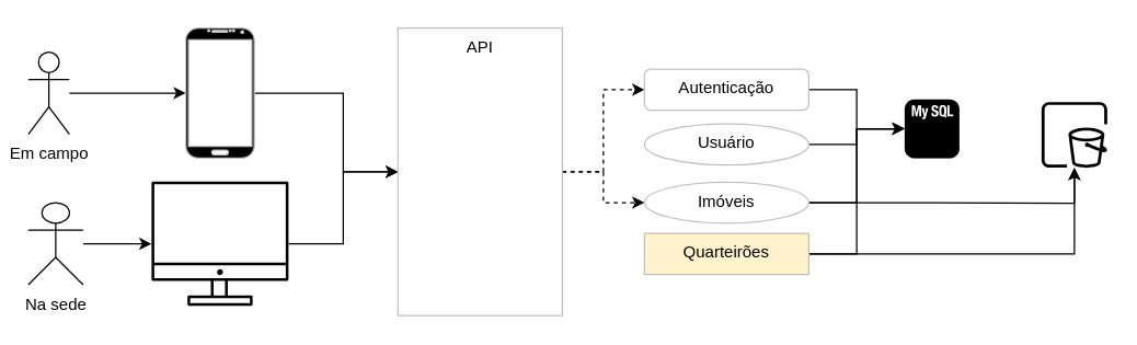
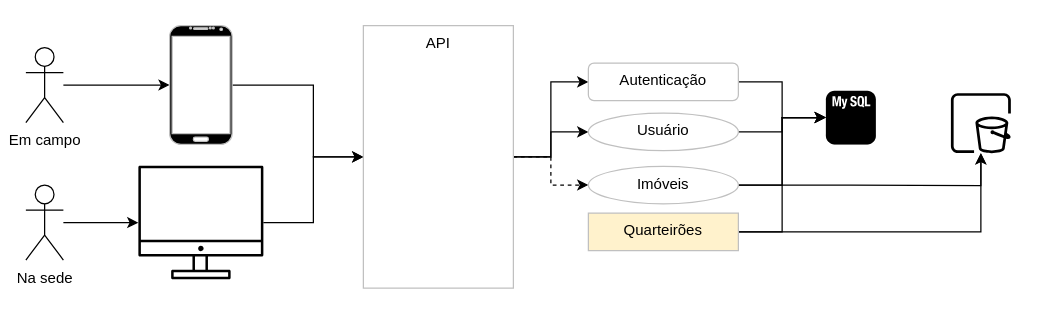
  <mxCell id="0" />
  <mxCell id="1" parent="0" />
  <mxCell id="2" value="" style="edgeStyle=orthogonalEdgeStyle;rounded=0;orthogonalLoop=1;jettySize=auto;html=1;" parent="1" source="3" target="5" edge="1"><mxGeometry relative="1" as="geometry"><mxPoint x="145" y="67.5" as="targetPoint" /></mxGeometry></mxCell>
  <mxCell id="3" value="Em campo&lt;br&gt;" style="shape=umlActor;verticalLabelPosition=bottom;verticalAlign=top;html=1;outlineConnect=0;" parent="1" vertex="1"><mxGeometry x="20" y="37.5" width="30" height="60" as="geometry" /></mxCell>
  <mxCell id="4" style="edgeStyle=orthogonalEdgeStyle;rounded=0;orthogonalLoop=1;jettySize=auto;html=1;entryX=0;entryY=0.5;entryDx=0;entryDy=0;" parent="1" source="5" target="13" edge="1"><mxGeometry relative="1" as="geometry"><Array as="points"><mxPoint x="250" y="67.5" /><mxPoint x="250" y="125.5" /></Array></mxGeometry></mxCell>
  <mxCell id="5" value="" style="verticalLabelPosition=bottom;verticalAlign=top;html=1;shadow=0;dashed=0;strokeWidth=1;shape=mxgraph.android.phone2;strokeColor=#c0c0c0;fillColor=#000000;" parent="1" vertex="1"><mxGeometry x="135" y="20" width="50" height="95" as="geometry" /></mxCell>
  <mxCell id="6" style="edgeStyle=orthogonalEdgeStyle;rounded=0;orthogonalLoop=1;jettySize=auto;html=1;" parent="1" source="7" target="9" edge="1"><mxGeometry relative="1" as="geometry" /></mxCell>
- <mxCell id="7" value="Na sede&lt;br&gt;" style="shape=umlActor;verticalLabelPosition=bottom;verticalAlign=top;html=1;outlineConnect=0;" parent="1" vertex="1"><mxGeometry x="20" y="147.5" width="40" height="60" as="geometry" /></mxCell>
+ <mxCell id="7" value="Na sede&lt;br&gt;" style="shape=umlActor;verticalLabelPosition=bottom;verticalAlign=top;html=1;outlineConnect=0;" parent="1" vertex="1"><mxGeometry x="20" y="147.5" width="30" height="60" as="geometry" /></mxCell>
  <mxCell id="8" style="edgeStyle=orthogonalEdgeStyle;rounded=0;orthogonalLoop=1;jettySize=auto;html=1;entryX=0;entryY=0.5;entryDx=0;entryDy=0;" parent="1" source="9" target="13" edge="1"><mxGeometry relative="1" as="geometry"><Array as="points"><mxPoint x="250" y="177.5" /><mxPoint x="250" y="125.5" /></Array></mxGeometry></mxCell>
  <mxCell id="9" value="" style="sketch=0;outlineConnect=0;gradientColor=none;fontColor=#545B64;strokeColor=none;fillColor=#000000;dashed=0;verticalLabelPosition=bottom;verticalAlign=top;align=center;html=1;fontSize=12;fontStyle=0;aspect=fixed;shape=mxgraph.aws4.illustration_desktop;pointerEvents=1" parent="1" vertex="1"><mxGeometry x="110" y="132" width="100" height="91" as="geometry" /></mxCell>
- <mxCell id="10" value="" style="edgeStyle=orthogonalEdgeStyle;rounded=0;orthogonalLoop=1;jettySize=auto;html=1;entryX=0;entryY=0.5;entryDx=0;entryDy=0;dashed=1;" parent="1" source="13" target="15" edge="1"><mxGeometry relative="1" as="geometry" /></mxCell>
+ <mxCell id="10" value="" style="edgeStyle=orthogonalEdgeStyle;rounded=0;orthogonalLoop=1;jettySize=auto;html=1;entryX=0;entryY=0.5;entryDx=0;entryDy=0;" parent="1" source="13" target="15" edge="1"><mxGeometry relative="1" as="geometry" /></mxCell>
+ <mxCell id="11" style="edgeStyle=orthogonalEdgeStyle;rounded=0;orthogonalLoop=1;jettySize=auto;html=1;entryX=0;entryY=0.5;entryDx=0;entryDy=0;" edge="1" parent="1" source="13" target="17"><mxGeometry relative="1" as="geometry"><mxPoint x="470" y="27.5" as="targetPoint" /></mxGeometry></mxCell>
  <mxCell id="12" style="edgeStyle=orthogonalEdgeStyle;rounded=0;orthogonalLoop=1;jettySize=auto;html=1;dashed=1;" edge="1" parent="1" source="13" target="20"><mxGeometry relative="1" as="geometry"><mxPoint x="470" y="27.5" as="targetPoint" /></mxGeometry></mxCell>
  <mxCell id="13" value="API&lt;br&gt;" style="whiteSpace=wrap;html=1;verticalAlign=top;strokeColor=#c0c0c0;shadow=0;dashed=0;strokeWidth=1;" parent="1" vertex="1"><mxGeometry x="290" y="20" width="120" height="210" as="geometry" /></mxCell>
  <mxCell id="14" style="edgeStyle=orthogonalEdgeStyle;rounded=0;orthogonalLoop=1;jettySize=auto;html=1;entryX=0;entryY=0.5;entryDx=0;entryDy=0;entryPerimeter=0;" edge="1" parent="1" source="15" target="24"><mxGeometry relative="1" as="geometry" /></mxCell>
  <mxCell id="15" value="Autenticação" style="whiteSpace=wrap;html=1;verticalAlign=top;strokeColor=#c0c0c0;shadow=0;dashed=0;strokeWidth=1;rounded=1;" parent="1" vertex="1"><mxGeometry x="470" y="50" width="120" height="30" as="geometry" /></mxCell>
  <mxCell id="16" style="edgeStyle=orthogonalEdgeStyle;rounded=0;orthogonalLoop=1;jettySize=auto;html=1;entryX=0;entryY=0.5;entryDx=0;entryDy=0;entryPerimeter=0;" edge="1" parent="1" source="17" target="24"><mxGeometry relative="1" as="geometry" /></mxCell>
  <mxCell id="17" value="Usuário" style="ellipse;whiteSpace=wrap;html=1;verticalAlign=top;strokeColor=#c0c0c0;shadow=0;dashed=0;strokeWidth=1;" vertex="1" parent="1"><mxGeometry x="470" y="90" width="120" height="30" as="geometry" /></mxCell>
  <mxCell id="18" style="edgeStyle=orthogonalEdgeStyle;rounded=0;orthogonalLoop=1;jettySize=auto;html=1;entryX=0;entryY=0.5;entryDx=0;entryDy=0;entryPerimeter=0;" edge="1" parent="1" source="20" target="24"><mxGeometry relative="1" as="geometry" /></mxCell>
  <mxCell id="19" style="edgeStyle=orthogonalEdgeStyle;rounded=0;orthogonalLoop=1;jettySize=auto;html=1;" edge="1" parent="1" source="20" target="25"><mxGeometry relative="1" as="geometry"><Array as="points"><mxPoint x="680" y="148" /><mxPoint x="769" y="148" /></Array></mxGeometry></mxCell>
  <mxCell id="20" value="Imóveis" style="ellipse;whiteSpace=wrap;html=1;verticalAlign=top;strokeColor=#c0c0c0;shadow=0;dashed=0;strokeWidth=1;" vertex="1" parent="1"><mxGeometry x="470" y="132.5" width="120" height="30" as="geometry" /></mxCell>
  <mxCell id="21" style="edgeStyle=orthogonalEdgeStyle;rounded=0;orthogonalLoop=1;jettySize=auto;html=1;entryX=0;entryY=0.5;entryDx=0;entryDy=0;entryPerimeter=0;" edge="1" parent="1" source="23" target="24"><mxGeometry relative="1" as="geometry" /></mxCell>
  <mxCell id="22" style="edgeStyle=orthogonalEdgeStyle;rounded=0;orthogonalLoop=1;jettySize=auto;html=1;" edge="1" parent="1" source="23" target="25"><mxGeometry relative="1" as="geometry" /></mxCell>
  <mxCell id="23" value="Quarteirões" style="whiteSpace=wrap;html=1;verticalAlign=top;strokeColor=#c0c0c0;shadow=0;dashed=0;strokeWidth=1;fillColor=#fff2cc;" vertex="1" parent="1"><mxGeometry x="470" y="170" width="120" height="30" as="geometry" /></mxCell>
  <mxCell id="24" value="" style="outlineConnect=0;dashed=0;verticalLabelPosition=bottom;verticalAlign=top;align=center;html=1;shape=mxgraph.aws3.mysql_db_instance_2;fillColor=#000000;gradientColor=none;" vertex="1" parent="1"><mxGeometry x="660" y="72" width="40" height="43" as="geometry" /></mxCell>
  <mxCell id="25" value="" style="sketch=0;outlineConnect=0;fontColor=#232F3E;gradientColor=none;fillColor=#000000;strokeColor=none;dashed=0;verticalLabelPosition=bottom;verticalAlign=top;align=center;html=1;fontSize=12;fontStyle=0;aspect=fixed;pointerEvents=1;shape=mxgraph.aws4.opensearch_service_ultrawarm_node;" vertex="1" parent="1"><mxGeometry x="760" y="74" width="48" height="48" as="geometry" /></mxCell>
